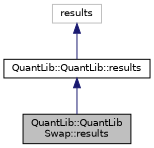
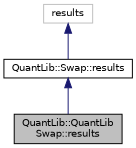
  digraph {
    node [color=black fillcolor=white fontname=Helvetica fontsize=10 shape=record style=filled]
    edge [color=midnightblue dir=back fontname=Helvetica fontsize=10 labelfontname=Helvetica labelfontsize=10 style=solid]
    n1 [fillcolor=grey75 fontcolor=black height=0.2 label="QuantLib::QuantLib\lSwap::results" width=0.4]
-   n2 [height=0.2 label="QuantLib::QuantLib::results" width=0.4]
+   n2 [height=0.2 label="QuantLib::Swap::results" width=0.4]
    n3 [color=grey75 height=0.2 label=results width=0.4]
    n2 -> n1
    n3 -> n2
  }
